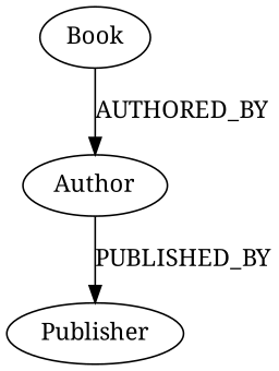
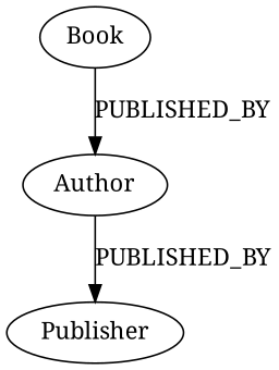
  strict digraph {
    fontname="Noto Serif"
    node [fontname="Noto Serif"]
    edge [fontname="Noto Serif" weight=1]
    Book
    Author
    Publisher
-   Book -> Author [label=AUTHORED_BY]
+   Book -> Author [label=PUBLISHED_BY]
    Author -> Publisher [label=PUBLISHED_BY]
  }
